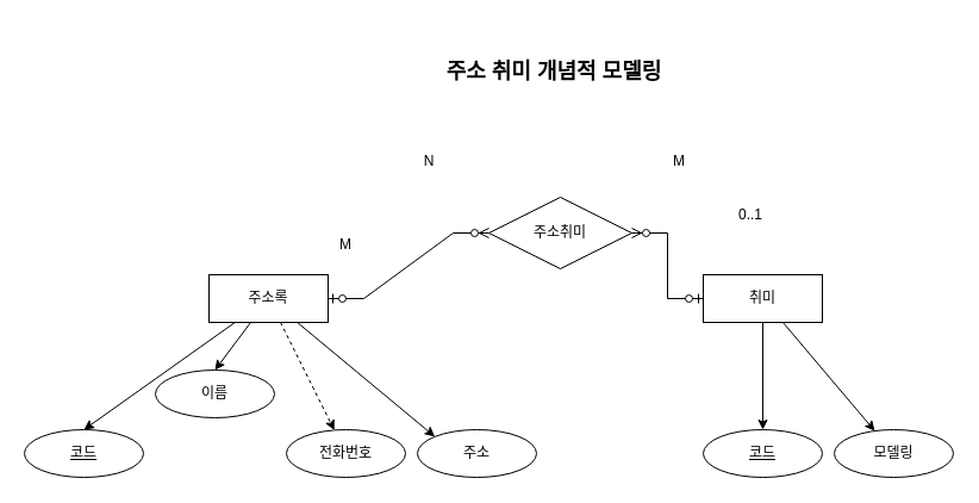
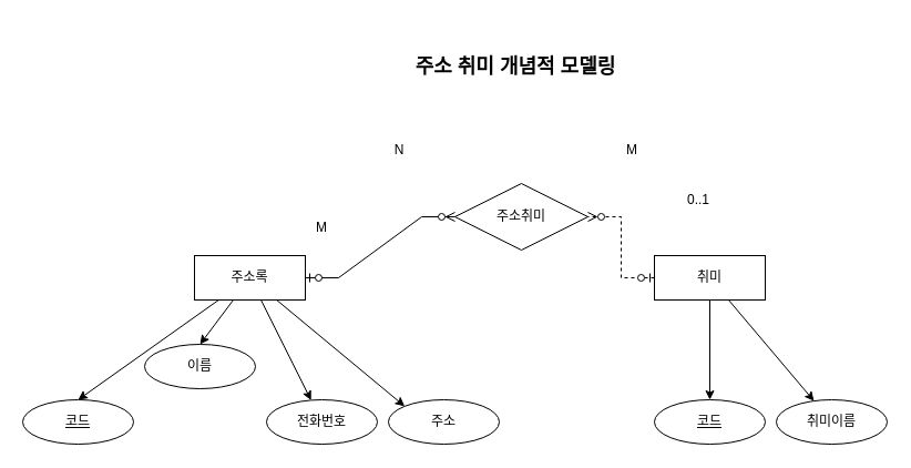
  <mxCell id="0" />
  <mxCell id="1" parent="0" />
  <mxCell id="2" style="rounded=0;orthogonalLoop=1;jettySize=auto;html=1;entryX=0.5;entryY=0;entryDx=0;entryDy=0;" edge="1" parent="1" source="6" target="10"><mxGeometry relative="1" as="geometry" /></mxCell>
  <mxCell id="3" style="rounded=0;orthogonalLoop=1;jettySize=auto;html=1;entryX=0.5;entryY=0;entryDx=0;entryDy=0;" edge="1" parent="1" source="6" target="11"><mxGeometry relative="1" as="geometry" /></mxCell>
- <mxCell id="4" style="rounded=0;orthogonalLoop=1;jettySize=auto;html=1;dashed=1;" edge="1" parent="1" source="6" target="12"><mxGeometry relative="1" as="geometry" /></mxCell>
+ <mxCell id="4" style="rounded=0;orthogonalLoop=1;jettySize=auto;html=1;" edge="1" parent="1" source="6" target="12"><mxGeometry relative="1" as="geometry" /></mxCell>
  <mxCell id="5" style="rounded=0;orthogonalLoop=1;jettySize=auto;html=1;entryX=0;entryY=0;entryDx=0;entryDy=0;" edge="1" parent="1" source="6" target="13"><mxGeometry relative="1" as="geometry" /></mxCell>
  <mxCell id="6" value="주소록" style="whiteSpace=wrap;html=1;align=center;" vertex="1" parent="1"><mxGeometry x="175" y="230" width="100" height="40" as="geometry" /></mxCell>
  <mxCell id="7" value="" style="rounded=0;orthogonalLoop=1;jettySize=auto;html=1;" edge="1" parent="1" source="9" target="16"><mxGeometry relative="1" as="geometry" /></mxCell>
  <mxCell id="8" style="rounded=0;orthogonalLoop=1;jettySize=auto;html=1;" edge="1" parent="1" source="9" target="15"><mxGeometry relative="1" as="geometry" /></mxCell>
  <mxCell id="9" value="취미" style="whiteSpace=wrap;html=1;align=center;" vertex="1" parent="1"><mxGeometry x="590" y="230" width="100" height="40" as="geometry" /></mxCell>
  <mxCell id="10" value="코드" style="ellipse;whiteSpace=wrap;html=1;align=center;fontStyle=4;" vertex="1" parent="1"><mxGeometry x="20" y="360" width="100" height="40" as="geometry" /></mxCell>
  <mxCell id="11" value="이름" style="ellipse;whiteSpace=wrap;html=1;align=center;" vertex="1" parent="1"><mxGeometry x="130" y="310" width="100" height="40" as="geometry" /></mxCell>
  <mxCell id="12" value="전화번호" style="ellipse;whiteSpace=wrap;html=1;align=center;" vertex="1" parent="1"><mxGeometry x="240" y="360" width="100" height="40" as="geometry" /></mxCell>
  <mxCell id="13" value="주소" style="ellipse;whiteSpace=wrap;html=1;align=center;" vertex="1" parent="1"><mxGeometry x="350" y="360" width="100" height="40" as="geometry" /></mxCell>
  <mxCell id="14" value="주소취미" style="shape=rhombus;perimeter=rhombusPerimeter;whiteSpace=wrap;html=1;align=center;" vertex="1" parent="1"><mxGeometry x="410" y="165" width="120" height="60" as="geometry" /></mxCell>
- <mxCell id="15" value="모델링" style="ellipse;whiteSpace=wrap;html=1;align=center;" vertex="1" parent="1"><mxGeometry x="700" y="360" width="100" height="40" as="geometry" /></mxCell>
+ <mxCell id="15" value="취미이름" style="ellipse;whiteSpace=wrap;html=1;align=center;" vertex="1" parent="1"><mxGeometry x="700" y="360" width="100" height="40" as="geometry" /></mxCell>
  <mxCell id="16" value="코드" style="ellipse;whiteSpace=wrap;html=1;align=center;fontStyle=4;" vertex="1" parent="1"><mxGeometry x="590" y="360" width="100" height="40" as="geometry" /></mxCell>
- <mxCell id="17" value="" style="edgeStyle=entityRelationEdgeStyle;fontSize=12;html=1;endArrow=ERzeroToMany;startArrow=ERzeroToOne;rounded=0;entryX=1;entryY=0.5;entryDx=0;entryDy=0;exitX=0;exitY=0.5;exitDx=0;exitDy=0;" edge="1" parent="1" source="9" target="14"><mxGeometry width="100" height="100" relative="1" as="geometry"><mxPoint x="400" y="400" as="sourcePoint" /><mxPoint x="500" y="300" as="targetPoint" /></mxGeometry></mxCell>
+ <mxCell id="17" value="" style="edgeStyle=entityRelationEdgeStyle;fontSize=12;html=1;endArrow=ERzeroToMany;startArrow=ERzeroToOne;rounded=0;entryX=1;entryY=0.5;entryDx=0;entryDy=0;exitX=0;exitY=0.5;exitDx=0;exitDy=0;dashed=1;" edge="1" parent="1" source="9" target="14"><mxGeometry width="100" height="100" relative="1" as="geometry"><mxPoint x="400" y="400" as="sourcePoint" /><mxPoint x="500" y="300" as="targetPoint" /></mxGeometry></mxCell>
  <mxCell id="18" value="주소 취미 개념적 모델링" style="text;html=1;align=center;verticalAlign=middle;whiteSpace=wrap;rounded=0;strokeWidth=0;fontSize=18;fontStyle=1" vertex="1" parent="1"><mxGeometry x="330" width="270" height="80" as="geometry" y="20" /></mxCell>
  <mxCell id="19" value="N" style="text;html=1;align=center;verticalAlign=middle;whiteSpace=wrap;rounded=0;" vertex="1" parent="1"><mxGeometry x="330" y="120" width="60" height="30" as="geometry" /></mxCell>
  <mxCell id="20" value="M" style="text;html=1;align=center;verticalAlign=middle;whiteSpace=wrap;rounded=0;" vertex="1" parent="1"><mxGeometry x="540" y="120" width="60" height="30" as="geometry" /></mxCell>
  <mxCell id="21" value="0..1" style="text;html=1;align=center;verticalAlign=middle;whiteSpace=wrap;rounded=0;" vertex="1" parent="1"><mxGeometry x="600" y="165" width="60" height="30" as="geometry" /></mxCell>
  <mxCell id="22" value="M" style="text;html=1;align=center;verticalAlign=middle;whiteSpace=wrap;rounded=0;" vertex="1" parent="1"><mxGeometry x="260" y="190" width="60" height="30" as="geometry" /></mxCell>
  <mxCell id="23" value="" style="edgeStyle=entityRelationEdgeStyle;fontSize=12;html=1;endArrow=ERzeroToMany;startArrow=ERzeroToOne;rounded=0;entryX=0;entryY=0.5;entryDx=0;entryDy=0;" edge="1" parent="1" source="6" target="14"><mxGeometry width="100" height="100" relative="1" as="geometry"><mxPoint x="650" y="260" as="sourcePoint" /><mxPoint x="540" y="160" as="targetPoint" /><Array as="points"><mxPoint x="520" y="170" /></Array></mxGeometry></mxCell>
